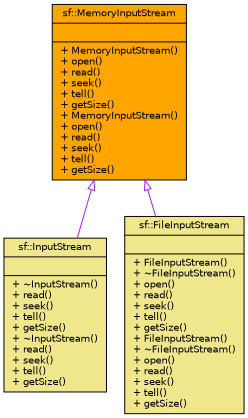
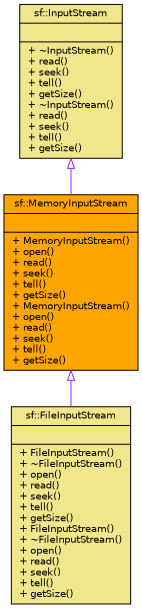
  digraph {
    fontname="DejaVu Sans"
    node [color=black fillcolor=khaki fontname="DejaVu Sans" fontsize=10 shape=record style=filled]
    edge [arrowtail=onormal color=purple dir=back fontname="DejaVu Sans" fontsize=10 labelfontname=Helvetica labelfontsize=10 style=solid]
    n1 [fontcolor=black height=0.2 label="{sf::InputStream\n||+ ~InputStream()\l+ read()\l+ seek()\l+ tell()\l+ getSize()\l+ ~InputStream()\l+ read()\l+ seek()\l+ tell()\l+ getSize()\l}" width=0.4]
    n2 [fillcolor=orange height=0.2 label="{sf::MemoryInputStream\n||+ MemoryInputStream()\l+ open()\l+ read()\l+ seek()\l+ tell()\l+ getSize()\l+ MemoryInputStream()\l+ open()\l+ read()\l+ seek()\l+ tell()\l+ getSize()\l}" width=0.4]
    n3 [height=0.2 label="{sf::FileInputStream\n||+ FileInputStream()\l+ ~FileInputStream()\l+ open()\l+ read()\l+ seek()\l+ tell()\l+ getSize()\l+ FileInputStream()\l+ ~FileInputStream()\l+ open()\l+ read()\l+ seek()\l+ tell()\l+ getSize()\l}" width=0.4]
-   n2 -> n1
+   n1 -> n2
    n2 -> n3
  }
